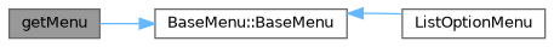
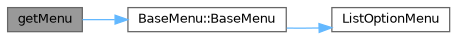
  digraph {
    rankdir=LR
    node [color=grey40 fillcolor=white fontname=Helvetica fontsize=10 shape=box style=filled]
    edge [color=steelblue1 fontname=Helvetica fontsize=10 labelfontname=Helvetica labelfontsize=10 style=solid]
    n1 [color=gray40 fillcolor=grey60 fontcolor=black height=0.2 label=getMenu width=0.4]
    n2 [height=0.2 label="BaseMenu::BaseMenu" width=0.4]
    n3 [height=0.2 label=ListOptionMenu width=0.4]
    n1 -> n2
-   n3 -> n2
+   n2 -> n3
  }
